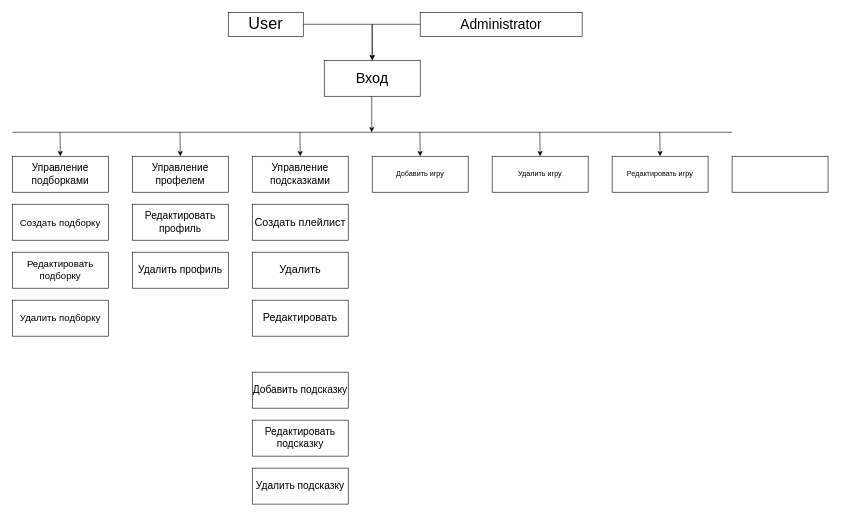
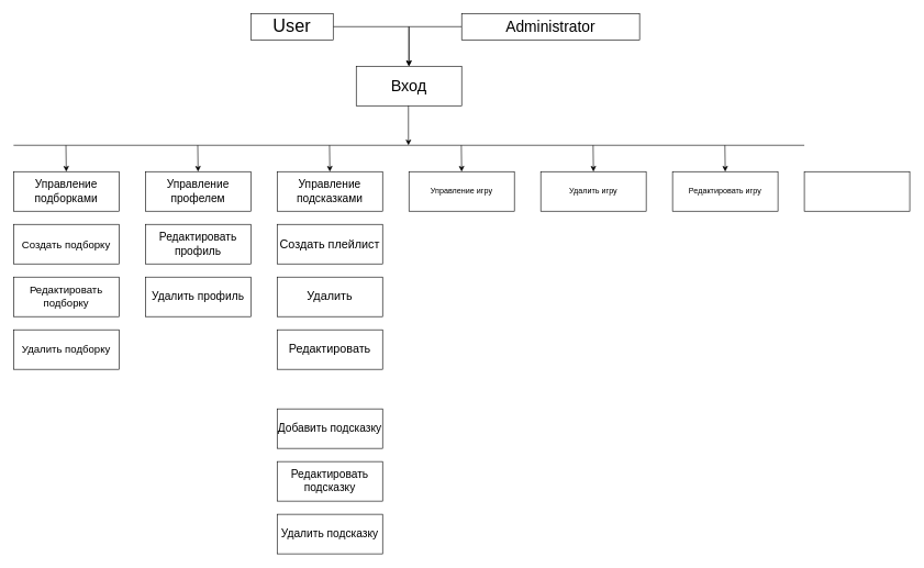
  <mxCell id="0" />
  <mxCell id="1" parent="0" />
  <mxCell id="2" style="edgeStyle=orthogonalEdgeStyle;rounded=0;orthogonalLoop=1;jettySize=auto;html=1;entryX=0.5;entryY=0;entryDx=0;entryDy=0;" edge="1" parent="1" source="3" target="11"><mxGeometry relative="1" as="geometry"><Array as="points"><mxPoint x="620" y="40" /></Array></mxGeometry></mxCell>
  <mxCell id="3" value="User" style="rounded=0;whiteSpace=wrap;html=1;fontSize=27;" vertex="1" parent="1"><mxGeometry x="380" y="20" width="125" height="40" as="geometry" /></mxCell>
  <mxCell id="4" value="" style="endArrow=none;html=1;rounded=0;" edge="1" parent="1"><mxGeometry width="50" height="50" relative="1" as="geometry"><mxPoint x="20" y="220" as="sourcePoint" /><mxPoint x="620" y="220" as="targetPoint" /></mxGeometry></mxCell>
  <mxCell id="5" value="Управление подборками" style="rounded=0;whiteSpace=wrap;html=1;fontSize=17;" vertex="1" parent="1"><mxGeometry x="20" y="260" width="160" height="60" as="geometry" /></mxCell>
  <mxCell id="6" value="Управление профелем" style="rounded=0;whiteSpace=wrap;html=1;fontSize=17;" vertex="1" parent="1"><mxGeometry x="220" y="260" width="160" height="60" as="geometry" /></mxCell>
  <mxCell id="7" value="Управление подсказками" style="rounded=0;whiteSpace=wrap;html=1;fontSize=17;" vertex="1" parent="1"><mxGeometry x="420" y="260" width="160" height="60" as="geometry" /></mxCell>
  <mxCell id="8" value="" style="endArrow=classic;html=1;rounded=0;entryX=0.5;entryY=0;entryDx=0;entryDy=0;" edge="1" parent="1" target="5"><mxGeometry width="50" height="50" relative="1" as="geometry"><mxPoint x="99.5" y="220" as="sourcePoint" /><mxPoint x="99.5" y="290" as="targetPoint" /></mxGeometry></mxCell>
  <mxCell id="9" value="" style="endArrow=classic;html=1;rounded=0;entryX=0.5;entryY=0;entryDx=0;entryDy=0;" edge="1" parent="1"><mxGeometry width="50" height="50" relative="1" as="geometry"><mxPoint x="299.5" y="220" as="sourcePoint" /><mxPoint x="300" y="260" as="targetPoint" /></mxGeometry></mxCell>
  <mxCell id="10" value="" style="endArrow=classic;html=1;rounded=0;entryX=0.5;entryY=0;entryDx=0;entryDy=0;" edge="1" parent="1"><mxGeometry width="50" height="50" relative="1" as="geometry"><mxPoint x="499.5" y="220" as="sourcePoint" /><mxPoint x="500" y="260" as="targetPoint" /></mxGeometry></mxCell>
  <mxCell id="11" value="Вход" style="rounded=0;whiteSpace=wrap;html=1;fontSize=24;" vertex="1" parent="1"><mxGeometry x="540" y="100" width="160" height="60" as="geometry" /></mxCell>
  <mxCell id="12" style="edgeStyle=orthogonalEdgeStyle;rounded=0;orthogonalLoop=1;jettySize=auto;html=1;entryX=0.5;entryY=0;entryDx=0;entryDy=0;" edge="1" parent="1" source="13" target="11"><mxGeometry relative="1" as="geometry"><Array as="points"><mxPoint x="620" y="40" /></Array></mxGeometry></mxCell>
  <mxCell id="13" value="Administrator" style="rounded=0;whiteSpace=wrap;html=1;fontSize=23;" vertex="1" parent="1"><mxGeometry x="700" y="20" width="270" height="40" as="geometry" /></mxCell>
  <mxCell id="14" value="" style="endArrow=classic;html=1;rounded=0;" edge="1" parent="1"><mxGeometry width="50" height="50" relative="1" as="geometry"><mxPoint x="619.23" y="160" as="sourcePoint" /><mxPoint x="619.23" y="220" as="targetPoint" /></mxGeometry></mxCell>
  <mxCell id="15" value="" style="endArrow=none;html=1;rounded=0;" edge="1" parent="1"><mxGeometry width="50" height="50" relative="1" as="geometry"><mxPoint x="620" y="220" as="sourcePoint" /><mxPoint x="1220" y="220" as="targetPoint" /></mxGeometry></mxCell>
- <mxCell id="16" value="Добавить игру" style="rounded=0;whiteSpace=wrap;html=1;" vertex="1" parent="1"><mxGeometry x="620" y="260" width="160" height="60" as="geometry" /></mxCell>
+ <mxCell id="16" value="Управление игру" style="rounded=0;whiteSpace=wrap;html=1;" vertex="1" parent="1"><mxGeometry x="620" y="260" width="160" height="60" as="geometry" /></mxCell>
  <mxCell id="17" value="Удалить игру" style="rounded=0;whiteSpace=wrap;html=1;" vertex="1" parent="1"><mxGeometry x="820" y="260" width="160" height="60" as="geometry" /></mxCell>
  <mxCell id="18" value="Редактировать игру" style="rounded=0;whiteSpace=wrap;html=1;" vertex="1" parent="1"><mxGeometry x="1020" y="260" width="160" height="60" as="geometry" /></mxCell>
  <mxCell id="19" value="" style="endArrow=classic;html=1;rounded=0;entryX=0.5;entryY=0;entryDx=0;entryDy=0;" edge="1" target="16" parent="1"><mxGeometry width="50" height="50" relative="1" as="geometry"><mxPoint x="699.5" y="220" as="sourcePoint" /><mxPoint x="699.5" y="290" as="targetPoint" /></mxGeometry></mxCell>
  <mxCell id="20" value="" style="endArrow=classic;html=1;rounded=0;entryX=0.5;entryY=0;entryDx=0;entryDy=0;" edge="1" parent="1"><mxGeometry width="50" height="50" relative="1" as="geometry"><mxPoint x="899.5" y="220" as="sourcePoint" /><mxPoint x="900" y="260" as="targetPoint" /></mxGeometry></mxCell>
  <mxCell id="21" value="" style="endArrow=classic;html=1;rounded=0;entryX=0.5;entryY=0;entryDx=0;entryDy=0;" edge="1" parent="1"><mxGeometry width="50" height="50" relative="1" as="geometry"><mxPoint x="1099.5" y="220" as="sourcePoint" /><mxPoint x="1100" y="260" as="targetPoint" /></mxGeometry></mxCell>
  <mxCell id="22" value="" style="rounded=0;whiteSpace=wrap;html=1;" vertex="1" parent="1"><mxGeometry x="1220" y="260" width="160" height="60" as="geometry" /></mxCell>
  <mxCell id="23" value="Создать подборку" style="rounded=0;whiteSpace=wrap;html=1;fontSize=16;" vertex="1" parent="1"><mxGeometry x="20" y="340" width="160" height="60" as="geometry" /></mxCell>
  <mxCell id="24" value="Удалить подборку" style="rounded=0;whiteSpace=wrap;html=1;fontSize=16;" vertex="1" parent="1"><mxGeometry x="20" y="500" width="160" height="60" as="geometry" /></mxCell>
  <mxCell id="25" value="Редактировать подборку" style="rounded=0;whiteSpace=wrap;html=1;fontSize=16;" vertex="1" parent="1"><mxGeometry x="20" y="420" width="160" height="60" as="geometry" /></mxCell>
  <mxCell id="26" value="Редактировать профиль" style="rounded=0;whiteSpace=wrap;html=1;fontSize=17;" vertex="1" parent="1"><mxGeometry x="220" y="340" width="160" height="60" as="geometry" /></mxCell>
  <mxCell id="27" value="Удалить профиль" style="rounded=0;whiteSpace=wrap;html=1;fontSize=17;" vertex="1" parent="1"><mxGeometry x="220" y="420" width="160" height="60" as="geometry" /></mxCell>
  <mxCell id="28" value="Создать плейлист" style="rounded=0;whiteSpace=wrap;html=1;fontSize=18;" vertex="1" parent="1"><mxGeometry x="420" y="340" width="160" height="60" as="geometry" /></mxCell>
  <mxCell id="29" value="Удалить" style="rounded=0;whiteSpace=wrap;html=1;fontSize=18;" vertex="1" parent="1"><mxGeometry x="420" y="420" width="160" height="60" as="geometry" /></mxCell>
  <mxCell id="30" value="Редактировать" style="rounded=0;whiteSpace=wrap;html=1;fontSize=18;" vertex="1" parent="1"><mxGeometry x="420" y="500" width="160" height="60" as="geometry" /></mxCell>
  <mxCell id="31" value="Добавить подсказку" style="rounded=0;whiteSpace=wrap;html=1;fontSize=17;" vertex="1" parent="1"><mxGeometry x="420" y="620" width="160" height="60" as="geometry" /></mxCell>
  <mxCell id="32" value="Удалить подсказку" style="rounded=0;whiteSpace=wrap;html=1;fontSize=17;" vertex="1" parent="1"><mxGeometry x="420" y="780" width="160" height="60" as="geometry" /></mxCell>
  <mxCell id="33" value="Редактировать подсказку" style="rounded=0;whiteSpace=wrap;html=1;fontSize=17;" vertex="1" parent="1"><mxGeometry x="420" y="700" width="160" height="60" as="geometry" /></mxCell>
